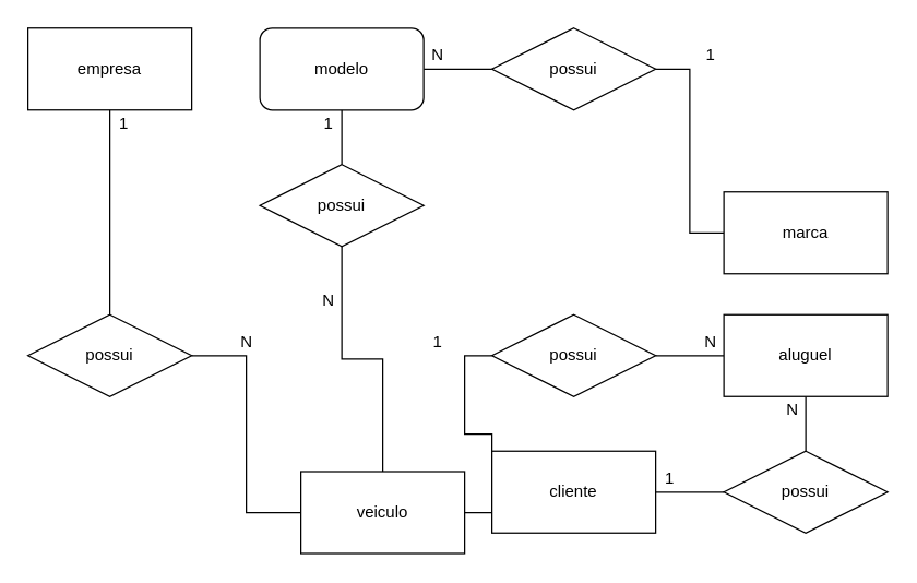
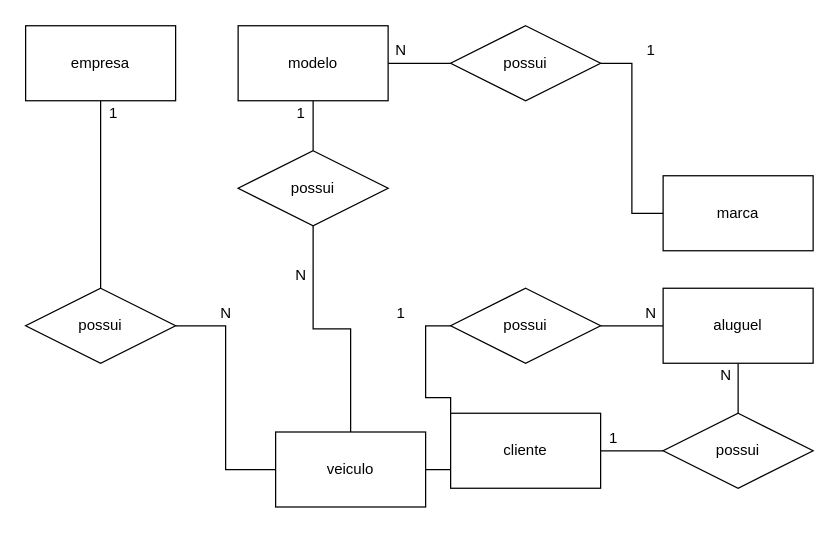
  <mxCell id="0" />
  <mxCell id="1" parent="0" />
  <mxCell id="2" style="edgeStyle=orthogonalEdgeStyle;rounded=0;orthogonalLoop=1;jettySize=auto;html=1;endArrow=none;endFill=0;entryX=0.5;entryY=0;entryDx=0;entryDy=0;" edge="1" parent="1" source="3" target="5"><mxGeometry relative="1" as="geometry"><mxPoint x="80" y="290" as="targetPoint" /></mxGeometry></mxCell>
  <mxCell id="3" value="empresa" style="whiteSpace=wrap;html=1;" vertex="1" parent="1"><mxGeometry x="20" y="20" width="120" height="60" as="geometry" /></mxCell>
  <mxCell id="4" style="edgeStyle=orthogonalEdgeStyle;rounded=0;orthogonalLoop=1;jettySize=auto;html=1;entryX=0;entryY=0.5;entryDx=0;entryDy=0;endArrow=none;endFill=0;" edge="1" parent="1" source="5" target="8"><mxGeometry relative="1" as="geometry" /></mxCell>
  <mxCell id="5" value="possui" style="shape=rhombus;perimeter=rhombusPerimeter;whiteSpace=wrap;html=1;align=center;" vertex="1" parent="1"><mxGeometry x="20" y="230" width="120" height="60" as="geometry" /></mxCell>
  <mxCell id="6" style="edgeStyle=orthogonalEdgeStyle;rounded=0;orthogonalLoop=1;jettySize=auto;html=1;entryX=0.5;entryY=1;entryDx=0;entryDy=0;endArrow=none;endFill=0;" edge="1" parent="1" source="8" target="10"><mxGeometry relative="1" as="geometry" /></mxCell>
  <mxCell id="7" style="edgeStyle=orthogonalEdgeStyle;rounded=0;orthogonalLoop=1;jettySize=auto;html=1;entryX=0;entryY=0.5;entryDx=0;entryDy=0;endArrow=none;endFill=0;" edge="1" parent="1" source="8" target="17"><mxGeometry relative="1" as="geometry" /></mxCell>
  <mxCell id="8" value="veiculo" style="whiteSpace=wrap;html=1;" vertex="1" parent="1"><mxGeometry x="220" y="345" width="120" height="60" as="geometry" /></mxCell>
  <mxCell id="9" style="edgeStyle=orthogonalEdgeStyle;rounded=0;orthogonalLoop=1;jettySize=auto;html=1;entryX=0.5;entryY=1;entryDx=0;entryDy=0;endArrow=none;endFill=0;" edge="1" parent="1" source="10" target="12"><mxGeometry relative="1" as="geometry" /></mxCell>
  <mxCell id="10" value="possui" style="shape=rhombus;perimeter=rhombusPerimeter;whiteSpace=wrap;html=1;align=center;" vertex="1" parent="1"><mxGeometry x="190" y="120" width="120" height="60" as="geometry" /></mxCell>
  <mxCell id="11" style="edgeStyle=orthogonalEdgeStyle;rounded=0;orthogonalLoop=1;jettySize=auto;html=1;entryX=0;entryY=0.5;entryDx=0;entryDy=0;endArrow=none;endFill=0;" edge="1" parent="1" source="12" target="14"><mxGeometry relative="1" as="geometry" /></mxCell>
- <mxCell id="12" value="modelo" style="whiteSpace=wrap;html=1;rounded=1;" vertex="1" parent="1"><mxGeometry x="190" y="20" width="120" height="60" as="geometry" /></mxCell>
+ <mxCell id="12" value="modelo" style="whiteSpace=wrap;html=1;" vertex="1" parent="1"><mxGeometry x="190" y="20" width="120" height="60" as="geometry" /></mxCell>
  <mxCell id="13" style="edgeStyle=orthogonalEdgeStyle;rounded=0;orthogonalLoop=1;jettySize=auto;html=1;entryX=0;entryY=0.5;entryDx=0;entryDy=0;endArrow=none;endFill=0;" edge="1" parent="1" source="14" target="15"><mxGeometry relative="1" as="geometry" /></mxCell>
  <mxCell id="14" value="possui" style="shape=rhombus;perimeter=rhombusPerimeter;whiteSpace=wrap;html=1;align=center;" vertex="1" parent="1"><mxGeometry x="360" y="20" width="120" height="60" as="geometry" /></mxCell>
  <mxCell id="15" value="marca" style="whiteSpace=wrap;html=1;" vertex="1" parent="1"><mxGeometry x="530" y="140" width="120" height="60" as="geometry" /></mxCell>
  <mxCell id="16" style="edgeStyle=orthogonalEdgeStyle;rounded=0;orthogonalLoop=1;jettySize=auto;html=1;entryX=0;entryY=0.5;entryDx=0;entryDy=0;endArrow=none;endFill=0;" edge="1" parent="1" source="17" target="19"><mxGeometry relative="1" as="geometry" /></mxCell>
  <mxCell id="17" value="possui" style="shape=rhombus;perimeter=rhombusPerimeter;whiteSpace=wrap;html=1;align=center;" vertex="1" parent="1"><mxGeometry x="360" y="230" width="120" height="60" as="geometry" /></mxCell>
  <mxCell id="18" style="edgeStyle=orthogonalEdgeStyle;rounded=0;orthogonalLoop=1;jettySize=auto;html=1;entryX=0.5;entryY=0;entryDx=0;entryDy=0;endArrow=none;endFill=0;" edge="1" parent="1" source="19" target="21"><mxGeometry relative="1" as="geometry" /></mxCell>
  <mxCell id="19" value="aluguel" style="whiteSpace=wrap;html=1;" vertex="1" parent="1"><mxGeometry x="530" y="230" width="120" height="60" as="geometry" /></mxCell>
  <mxCell id="20" style="edgeStyle=orthogonalEdgeStyle;rounded=0;orthogonalLoop=1;jettySize=auto;html=1;entryX=1;entryY=0.5;entryDx=0;entryDy=0;endArrow=none;endFill=0;" edge="1" parent="1" source="21" target="22"><mxGeometry relative="1" as="geometry" /></mxCell>
  <mxCell id="21" value="possui" style="shape=rhombus;perimeter=rhombusPerimeter;whiteSpace=wrap;html=1;align=center;" vertex="1" parent="1"><mxGeometry x="530" y="330" width="120" height="60" as="geometry" /></mxCell>
  <mxCell id="22" value="cliente" style="whiteSpace=wrap;html=1;" vertex="1" parent="1"><mxGeometry x="360" y="330" width="120" height="60" as="geometry" /></mxCell>
  <mxCell id="23" value="1" style="text;html=1;align=center;verticalAlign=middle;resizable=0;points=[];autosize=1;strokeColor=none;" vertex="1" parent="1"><mxGeometry x="80" y="80" width="20" height="20" as="geometry" /></mxCell>
  <mxCell id="24" value="N" style="text;html=1;align=center;verticalAlign=middle;resizable=0;points=[];autosize=1;strokeColor=none;" vertex="1" parent="1"><mxGeometry x="170" y="240" width="20" height="20" as="geometry" /></mxCell>
  <mxCell id="25" value="N" style="text;html=1;align=center;verticalAlign=middle;resizable=0;points=[];autosize=1;strokeColor=none;" vertex="1" parent="1"><mxGeometry x="230" y="210" width="20" height="20" as="geometry" /></mxCell>
  <mxCell id="26" value="1" style="text;html=1;align=center;verticalAlign=middle;resizable=0;points=[];autosize=1;strokeColor=none;" vertex="1" parent="1"><mxGeometry x="230" y="80" width="20" height="20" as="geometry" /></mxCell>
  <mxCell id="27" value="N" style="text;html=1;align=center;verticalAlign=middle;resizable=0;points=[];autosize=1;strokeColor=none;" vertex="1" parent="1"><mxGeometry x="310" y="30" width="20" height="20" as="geometry" /></mxCell>
  <mxCell id="28" value="1" style="text;html=1;align=center;verticalAlign=middle;resizable=0;points=[];autosize=1;strokeColor=none;" vertex="1" parent="1"><mxGeometry x="510" y="30" width="20" height="20" as="geometry" /></mxCell>
  <mxCell id="29" value="1" style="text;html=1;align=center;verticalAlign=middle;resizable=0;points=[];autosize=1;strokeColor=none;" vertex="1" parent="1"><mxGeometry x="310" y="240" width="20" height="20" as="geometry" /></mxCell>
  <mxCell id="30" value="N" style="text;html=1;align=center;verticalAlign=middle;resizable=0;points=[];autosize=1;strokeColor=none;" vertex="1" parent="1"><mxGeometry x="510" y="240" width="20" height="20" as="geometry" /></mxCell>
  <mxCell id="31" value="N" style="text;html=1;align=center;verticalAlign=middle;resizable=0;points=[];autosize=1;strokeColor=none;" vertex="1" parent="1"><mxGeometry x="570" y="290" width="20" height="20" as="geometry" /></mxCell>
  <mxCell id="32" value="1" style="text;html=1;align=center;verticalAlign=middle;resizable=0;points=[];autosize=1;strokeColor=none;" vertex="1" parent="1"><mxGeometry x="480" y="340" width="20" height="20" as="geometry" /></mxCell>
